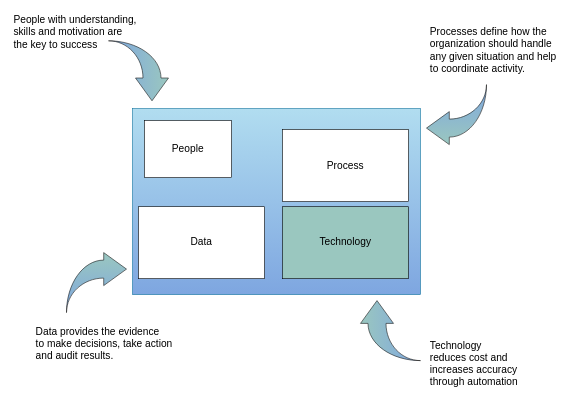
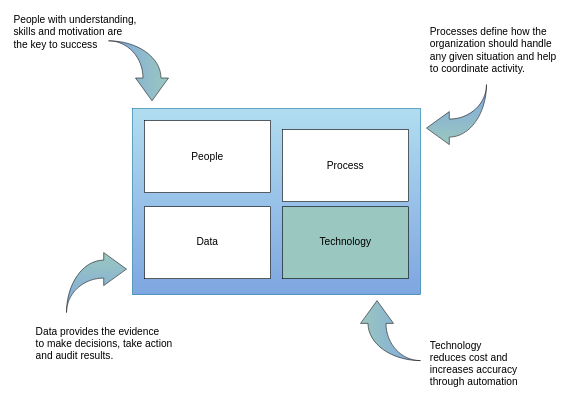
  <mxCell id="0" />
  <mxCell id="1" parent="0" />
  <mxCell id="2" value="" style="rounded=0;whiteSpace=wrap;html=1;strokeColor=#10739e;fillColor=#b1ddf0;gradientColor=#7EA6E0;" vertex="1" parent="1"><mxGeometry x="220" y="180.5" width="480" height="310" as="geometry" /></mxCell>
- <mxCell id="3" value="People" style="rounded=0;whiteSpace=wrap;html=1;strokeColor=#000000;fillColor=#ffffff;fontSize=17;" vertex="1" parent="1"><mxGeometry x="240" y="200.5" width="145" height="95" as="geometry" /></mxCell>
+ <mxCell id="3" value="People" style="rounded=0;whiteSpace=wrap;html=1;strokeColor=#000000;fillColor=#ffffff;fontSize=17;" vertex="1" parent="1"><mxGeometry x="240" y="200.5" width="210" height="120" as="geometry" /></mxCell>
  <mxCell id="4" value="Process" style="rounded=0;whiteSpace=wrap;html=1;strokeColor=#000000;fillColor=#ffffff;fontSize=17;" vertex="1" parent="1"><mxGeometry x="470" y="215.5" width="210" height="120" as="geometry" /></mxCell>
  <mxCell id="5" value="Technology" style="rounded=0;whiteSpace=wrap;html=1;strokeColor=#000000;fillColor=#9ac7bf;fontSize=17;" vertex="1" parent="1"><mxGeometry x="470" y="344" width="210" height="120" as="geometry" /></mxCell>
- <mxCell id="6" value="Data" style="rounded=0;whiteSpace=wrap;html=1;strokeColor=#000000;fillColor=#ffffff;fontSize=17;" vertex="1" parent="1"><mxGeometry x="230" y="344" width="210" height="120" as="geometry" /></mxCell>
+ <mxCell id="6" value="Data" style="rounded=0;whiteSpace=wrap;html=1;strokeColor=#000000;fillColor=#ffffff;fontSize=17;" vertex="1" parent="1"><mxGeometry x="240" y="344" width="210" height="120" as="geometry" /></mxCell>
  <mxCell id="7" value="" style="html=1;shadow=0;dashed=0;align=center;verticalAlign=middle;shape=mxgraph.arrows2.jumpInArrow;dy=15;dx=38;arrowHead=55;strokeColor=#1A1A1A;fillColor=#9AC7BF;gradientColor=#7EA6E0;fontSize=17;" vertex="1" parent="1"><mxGeometry x="110" y="420.5" width="100" height="100" as="geometry" /></mxCell>
  <mxCell id="8" value="" style="html=1;shadow=0;dashed=0;align=center;verticalAlign=middle;shape=mxgraph.arrows2.jumpInArrow;dy=15;dx=38;arrowHead=55;strokeColor=#1A1A1A;fillColor=#9AC7BF;gradientColor=#7EA6E0;fontSize=17;direction=south;" vertex="1" parent="1"><mxGeometry x="180" y="67.5" width="100" height="100" as="geometry" /></mxCell>
  <mxCell id="9" value="" style="html=1;shadow=0;dashed=0;align=center;verticalAlign=middle;shape=mxgraph.arrows2.jumpInArrow;dy=15;dx=38;arrowHead=55;strokeColor=#1A1A1A;fillColor=#9AC7BF;gradientColor=#7EA6E0;fontSize=17;direction=west;" vertex="1" parent="1"><mxGeometry x="710" y="140.5" width="100" height="100" as="geometry" /></mxCell>
  <mxCell id="10" value="" style="html=1;shadow=0;dashed=0;align=center;verticalAlign=middle;shape=mxgraph.arrows2.jumpInArrow;dy=15;dx=38;arrowHead=55;strokeColor=#1A1A1A;fillColor=#9AC7BF;gradientColor=#7EA6E0;fontSize=17;direction=north;" vertex="1" parent="1"><mxGeometry x="600" y="500.5" width="100" height="100" as="geometry" /></mxCell>
  <mxCell id="11" value="Processes define how the&lt;br&gt;organization should handle&lt;br&gt;any given situation and help&lt;br&gt;to coordinate activity.&lt;br&gt;" style="text;html=1;resizable=0;points=[];autosize=1;align=left;verticalAlign=top;spacingTop=-4;fontSize=17;" vertex="1" parent="1"><mxGeometry x="714" y="40.5" width="230" height="80" as="geometry" /></mxCell>
  <mxCell id="12" value="Technology&lt;br&gt;reduces cost and&lt;br&gt;increases accuracy&lt;br&gt;through automation&lt;br&gt;" style="text;html=1;resizable=0;points=[];autosize=1;align=left;verticalAlign=top;spacingTop=-4;fontSize=17;" vertex="1" parent="1"><mxGeometry x="714" y="562.5" width="160" height="80" as="geometry" /></mxCell>
  <mxCell id="13" value="Data provides the evidence&lt;br&gt;to make decisions, take action&lt;br&gt;and audit results.&lt;br&gt;" style="text;html=1;resizable=0;points=[];autosize=1;align=left;verticalAlign=top;spacingTop=-4;fontSize=17;" vertex="1" parent="1"><mxGeometry x="57" y="539.5" width="240" height="60" as="geometry" /></mxCell>
  <mxCell id="14" value="People with understanding,&lt;br&gt;skills and motivation are&lt;br&gt;the key to success&lt;br&gt;" style="text;html=1;resizable=0;points=[];autosize=1;align=left;verticalAlign=top;spacingTop=-4;fontSize=17;" vertex="1" parent="1"><mxGeometry x="20" y="20.5" width="220" height="60" as="geometry" /></mxCell>
